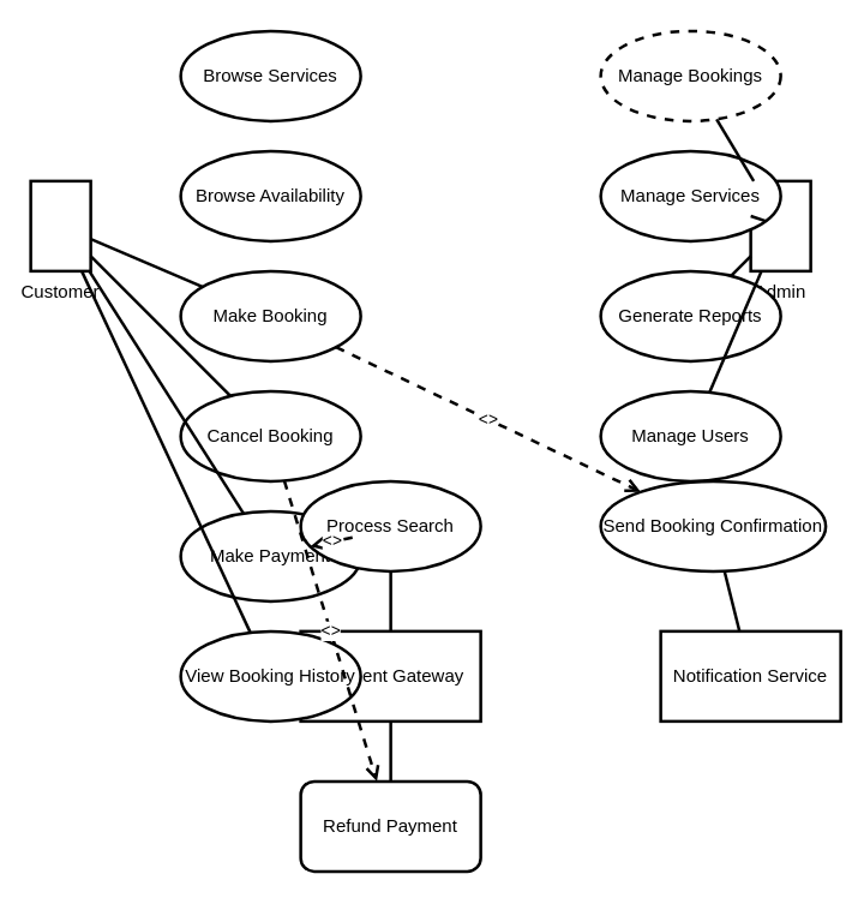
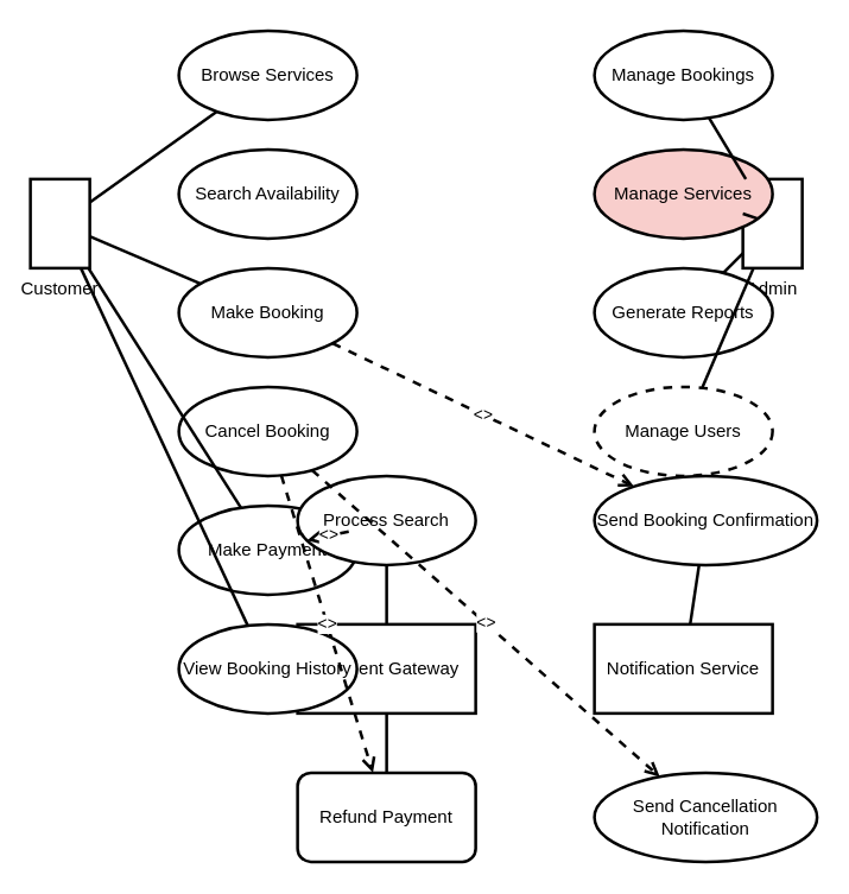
  <mxCell id="0" />
  <mxCell id="1" parent="0" />
  <mxCell id="2" value="Customer" style="umlActor;verticalLabelPosition=bottom;verticalAlign=top;strokeWidth=2;" vertex="1" parent="1"><mxGeometry x="20" y="120" width="40" height="60" as="geometry" /></mxCell>
  <mxCell id="3" value="Admin" style="umlActor;verticalLabelPosition=bottom;verticalAlign=top;strokeWidth=2;" vertex="1" parent="1"><mxGeometry x="500" y="120" width="40" height="60" as="geometry" /></mxCell>
  <mxCell id="4" value="Payment Gateway" style="shape=rectangle;whiteSpace=wrap;strokeWidth=2;" vertex="1" parent="1"><mxGeometry x="200" y="420" width="120" height="60" as="geometry" /></mxCell>
- <mxCell id="5" value="Notification Service" style="shape=rectangle;whiteSpace=wrap;strokeWidth=2;" vertex="1" parent="1"><mxGeometry x="440" y="420" width="120" height="60" as="geometry" /></mxCell>
+ <mxCell id="5" value="Notification Service" style="shape=rectangle;whiteSpace=wrap;strokeWidth=2;" vertex="1" parent="1"><mxGeometry x="400" y="420" width="120" height="60" as="geometry" /></mxCell>
  <mxCell id="6" value="Browse Services" style="ellipse;whiteSpace=wrap;strokeWidth=2;" vertex="1" parent="1"><mxGeometry x="120" y="20" width="120" height="60" as="geometry" /></mxCell>
- <mxCell id="7" value="Browse Availability" style="ellipse;whiteSpace=wrap;strokeWidth=2;" vertex="1" parent="1"><mxGeometry x="120" y="100" width="120" height="60" as="geometry" /></mxCell>
+ <mxCell id="7" value="Search Availability" style="ellipse;whiteSpace=wrap;strokeWidth=2;" vertex="1" parent="1"><mxGeometry x="120" y="100" width="120" height="60" as="geometry" /></mxCell>
  <mxCell id="8" value="Make Booking" style="ellipse;whiteSpace=wrap;strokeWidth=2;" vertex="1" parent="1"><mxGeometry x="120" y="180" width="120" height="60" as="geometry" /></mxCell>
  <mxCell id="9" value="Cancel Booking" style="ellipse;whiteSpace=wrap;strokeWidth=2;" vertex="1" parent="1"><mxGeometry x="120" y="260" width="120" height="60" as="geometry" /></mxCell>
  <mxCell id="10" value="Make Payment" style="ellipse;whiteSpace=wrap;strokeWidth=2;" vertex="1" parent="1"><mxGeometry x="120" y="340" width="120" height="60" as="geometry" /></mxCell>
  <mxCell id="11" value="View Booking History" style="ellipse;whiteSpace=wrap;strokeWidth=2;" vertex="1" parent="1"><mxGeometry x="120" y="420" width="120" height="60" as="geometry" /></mxCell>
- <mxCell id="12" value="Manage Bookings" style="ellipse;whiteSpace=wrap;strokeWidth=2;dashed=1;" vertex="1" parent="1"><mxGeometry x="400" y="20" width="120" height="60" as="geometry" /></mxCell>
- <mxCell id="13" value="Manage Services" style="ellipse;whiteSpace=wrap;strokeWidth=2;" vertex="1" parent="1"><mxGeometry x="400" y="100" width="120" height="60" as="geometry" /></mxCell>
+ <mxCell id="12" value="Manage Bookings" style="ellipse;whiteSpace=wrap;strokeWidth=2;" vertex="1" parent="1"><mxGeometry x="400" y="20" width="120" height="60" as="geometry" /></mxCell>
+ <mxCell id="13" value="Manage Services" style="ellipse;whiteSpace=wrap;strokeWidth=2;fillColor=#f8cecc;" vertex="1" parent="1"><mxGeometry x="400" y="100" width="120" height="60" as="geometry" /></mxCell>
  <mxCell id="14" value="Generate Reports" style="ellipse;whiteSpace=wrap;strokeWidth=2;" vertex="1" parent="1"><mxGeometry x="400" y="180" width="120" height="60" as="geometry" /></mxCell>
- <mxCell id="15" value="Manage Users" style="ellipse;whiteSpace=wrap;strokeWidth=2;" vertex="1" parent="1"><mxGeometry x="400" y="260" width="120" height="60" as="geometry" /></mxCell>
+ <mxCell id="15" value="Manage Users" style="ellipse;whiteSpace=wrap;strokeWidth=2;dashed=1;" vertex="1" parent="1"><mxGeometry x="400" y="260" width="120" height="60" as="geometry" /></mxCell>
  <mxCell id="16" value="Process Search" style="ellipse;whiteSpace=wrap;strokeWidth=2;" vertex="1" parent="1"><mxGeometry x="200" y="320" width="120" height="60" as="geometry" /></mxCell>
  <mxCell id="17" value="Refund Payment" style="whiteSpace=wrap;strokeWidth=2;rounded=1;" vertex="1" parent="1"><mxGeometry x="200" y="520" width="120" height="60" as="geometry" /></mxCell>
  <mxCell id="18" value="Send Booking Confirmation" style="ellipse;whiteSpace=wrap;strokeWidth=2;" vertex="1" parent="1"><mxGeometry x="400" y="320" width="150" height="60" as="geometry" /></mxCell>
+ <mxCell id="19" value="Send Cancellation Notification" style="ellipse;whiteSpace=wrap;strokeWidth=2;" vertex="1" parent="1"><mxGeometry x="400" y="520" width="150" height="60" as="geometry" /></mxCell>
  <mxCell id="20" value="" style="endArrow=none;html=1;strokeWidth=2;" edge="1" parent="1" source="2" target="8"><mxGeometry width="50" height="50" relative="1" as="geometry"><mxPoint x="120" y="210" as="sourcePoint" /><mxPoint x="170" y="160" as="targetPoint" /></mxGeometry></mxCell>
- <mxCell id="21" value="" style="endArrow=none;html=1;strokeWidth=2;" edge="1" parent="1" source="2" target="9"><mxGeometry width="50" height="50" relative="1" as="geometry"><mxPoint x="120" y="290" as="sourcePoint" /><mxPoint x="170" y="240" as="targetPoint" /></mxGeometry></mxCell>
+ <mxCell id="21" value="" style="endArrow=none;html=1;strokeWidth=2;" edge="1" parent="1" source="2" target="6"><mxGeometry width="50" height="50" relative="1" as="geometry"><mxPoint x="120" y="290" as="sourcePoint" /><mxPoint x="170" y="240" as="targetPoint" /></mxGeometry></mxCell>
  <mxCell id="22" value="" style="endArrow=none;html=1;strokeWidth=2;" edge="1" parent="1" source="2" target="10"><mxGeometry width="50" height="50" relative="1" as="geometry"><mxPoint x="120" y="370" as="sourcePoint" /><mxPoint x="170" y="320" as="targetPoint" /></mxGeometry></mxCell>
  <mxCell id="23" value="" style="endArrow=none;html=1;strokeWidth=2;" edge="1" parent="1" source="2" target="11"><mxGeometry width="50" height="50" relative="1" as="geometry"><mxPoint x="120" y="450" as="sourcePoint" /><mxPoint x="170" y="400" as="targetPoint" /></mxGeometry></mxCell>
  <mxCell id="24" value="" style="endArrow=none;html=1;strokeWidth=2;" edge="1" parent="1" source="3" target="12"><mxGeometry width="50" height="50" relative="1" as="geometry"><mxPoint x="500" y="50" as="sourcePoint" /><mxPoint x="450" y="0" as="targetPoint" /></mxGeometry></mxCell>
  <mxCell id="25" value="" style="endArrow=none;html=1;strokeWidth=2;" edge="1" parent="1" source="3" target="13"><mxGeometry width="50" height="50" relative="1" as="geometry"><mxPoint x="500" y="130" as="sourcePoint" /><mxPoint x="450" y="80" as="targetPoint" /></mxGeometry></mxCell>
  <mxCell id="26" value="" style="endArrow=none;html=1;strokeWidth=2;" edge="1" parent="1" source="3" target="14"><mxGeometry width="50" height="50" relative="1" as="geometry"><mxPoint x="500" y="210" as="sourcePoint" /><mxPoint x="450" y="160" as="targetPoint" /></mxGeometry></mxCell>
  <mxCell id="27" value="" style="endArrow=none;html=1;strokeWidth=2;" edge="1" parent="1" source="3" target="15"><mxGeometry width="50" height="50" relative="1" as="geometry"><mxPoint x="500" y="290" as="sourcePoint" /><mxPoint x="450" y="240" as="targetPoint" /></mxGeometry></mxCell>
  <mxCell id="28" value="" style="endArrow=none;html=1;strokeWidth=2;" edge="1" parent="1" source="4" target="16"><mxGeometry width="50" height="50" relative="1" as="geometry"><mxPoint x="260" y="420" as="sourcePoint" /><mxPoint x="260" y="380" as="targetPoint" /></mxGeometry></mxCell>
  <mxCell id="29" value="" style="endArrow=none;html=1;strokeWidth=2;" edge="1" parent="1" source="4" target="17"><mxGeometry width="50" height="50" relative="1" as="geometry"><mxPoint x="260" y="480" as="sourcePoint" /><mxPoint x="260" y="520" as="targetPoint" /></mxGeometry></mxCell>
  <mxCell id="30" value="" style="endArrow=none;html=1;strokeWidth=2;" edge="1" parent="1" source="5" target="18"><mxGeometry width="50" height="50" relative="1" as="geometry"><mxPoint x="460" y="420" as="sourcePoint" /><mxPoint x="460" y="380" as="targetPoint" /></mxGeometry></mxCell>
  <mxCell id="31" value="&lt;&lt;include&gt;&gt;" style="endArrow=open;dashed=1;html=1;strokeWidth=2;" edge="1" parent="1" source="10" target="16"><mxGeometry width="50" height="50" relative="1" as="geometry"><mxPoint x="180" y="370" as="sourcePoint" /><mxPoint x="230" y="320" as="targetPoint" /></mxGeometry></mxCell>
  <mxCell id="32" value="&lt;&lt;extend&gt;&gt;" style="endArrow=open;dashed=1;html=1;strokeWidth=2;" edge="1" parent="1" source="9" target="17"><mxGeometry width="50" height="50" relative="1" as="geometry"><mxPoint x="180" y="290" as="sourcePoint" /><mxPoint x="230" y="520" as="targetPoint" /></mxGeometry></mxCell>
  <mxCell id="33" value="&lt;&lt;extend&gt;&gt;" style="endArrow=open;dashed=1;html=1;strokeWidth=2;" edge="1" parent="1" source="8" target="18"><mxGeometry width="50" height="50" relative="1" as="geometry"><mxPoint x="240" y="210" as="sourcePoint" /><mxPoint x="400" y="320" as="targetPoint" /></mxGeometry></mxCell>
+ <mxCell id="34" value="&lt;&lt;extend&gt;&gt;" style="endArrow=open;dashed=1;html=1;strokeWidth=2;" edge="1" parent="1" source="9" target="19"><mxGeometry width="50" height="50" relative="1" as="geometry"><mxPoint x="240" y="290" as="sourcePoint" /><mxPoint x="400" y="520" as="targetPoint" /></mxGeometry></mxCell>
